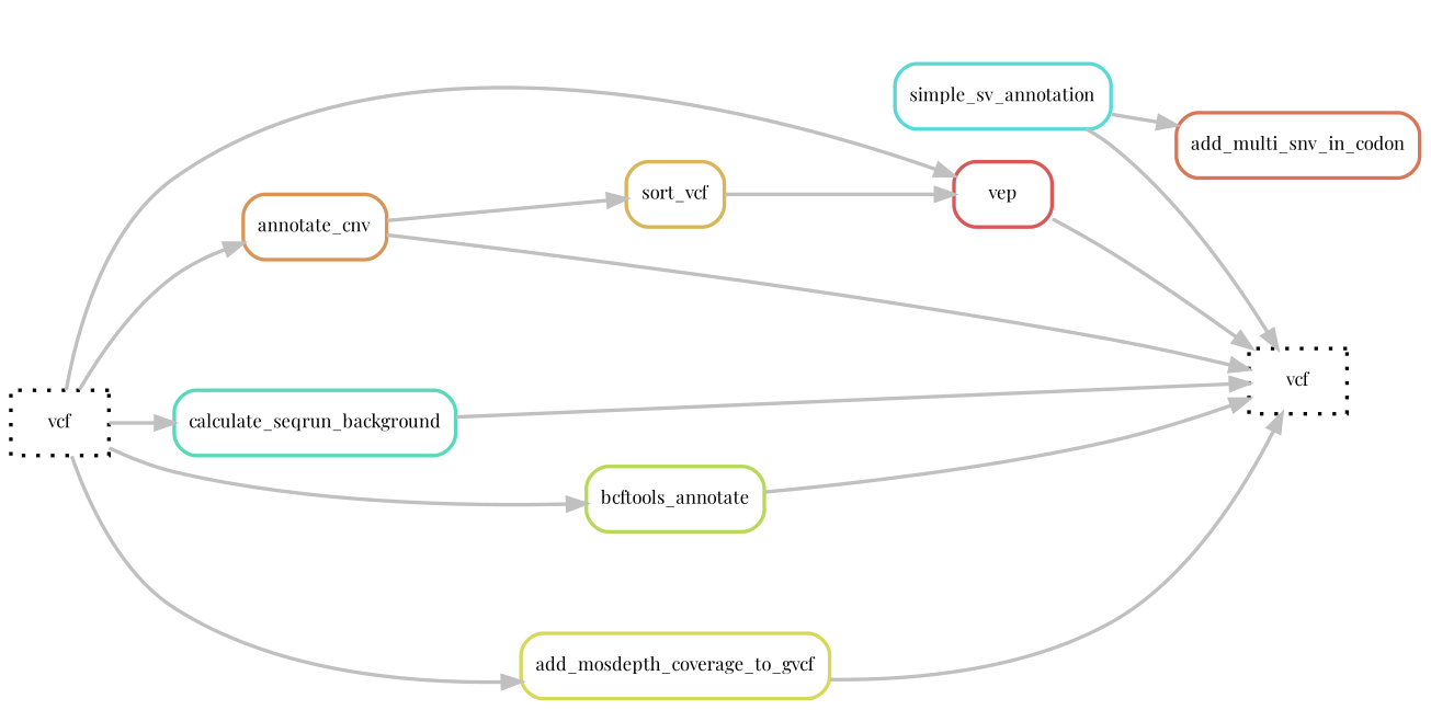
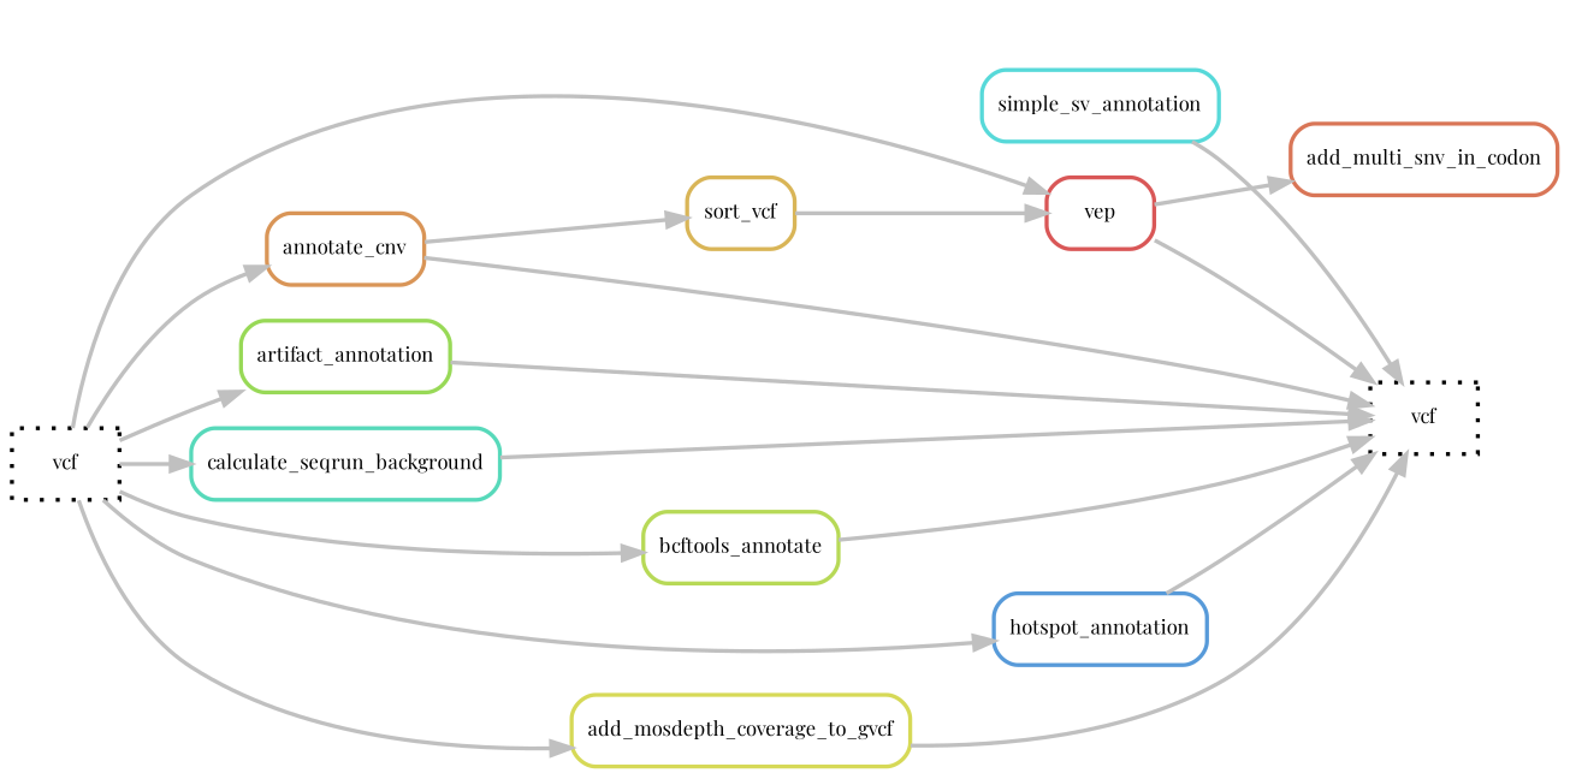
  digraph {
    bgcolor=white
    fontname="Playfair Display"
    rankdir=LR
    node [color="0.0 0.0 0.0" fontname="Playfair Display" fontsize=10 penwidth=2 shape=box style=rounded]
    edge [color=grey fontname="Playfair Display" penwidth=2]
    n1 [label=vcf style=dotted]
    n2 [color="0.17 0.6 0.85" label=add_mosdepth_coverage_to_gvcf]
    n3 [color="0.00 0.6 0.85" label=vep]
    n4 [color="0.04 0.6 0.85" label=add_multi_snv_in_codon]
    n5 [color="0.50 0.6 0.85" label=simple_sv_annotation]
    n6 [color="0.21 0.6 0.85" label=bcftools_annotate]
+   n7 [color="0.58 0.6 0.85" label=hotspot_annotation]
+   n8 [color="0.25 0.6 0.85" label=artifact_annotation]
    n9 [color="0.12 0.6 0.85" label=sort_vcf]
    n10 [color="0.08 0.6 0.85" label=annotate_cnv]
    n11 [color="0.46 0.6 0.85" label=calculate_seqrun_background]
    n12 [label=vcf style=dotted]
    n2 -> n1
    n3 -> n1
-   n5 -> n4
+   n3 -> n4
    n5 -> n1
    n6 -> n1
+   n7 -> n1
+   n8 -> n1
    n9 -> n3
    n10 -> n1
    n10 -> n9
    n11 -> n1
    n12 -> n2
    n12 -> n3
    n12 -> n6
+   n12 -> n7
+   n12 -> n8
    n12 -> n10
    n12 -> n11
  }
